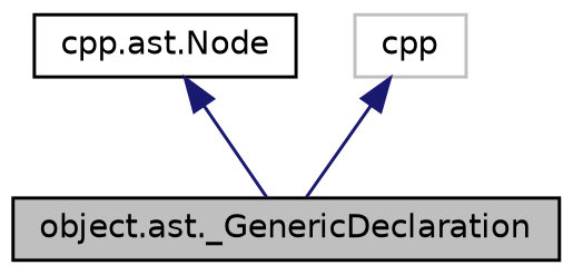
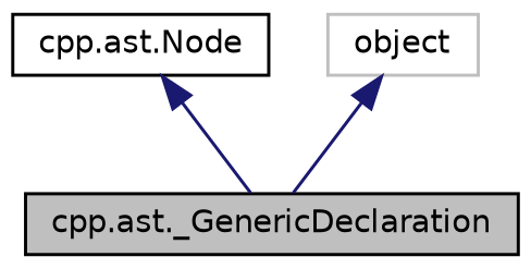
  digraph {
    node [color=black fillcolor=white fontname=Helvetica fontsize=10 shape=record style=filled]
    edge [color=midnightblue dir=back fontname=Helvetica fontsize=10 labelfontname=Helvetica labelfontsize=10 style=solid]
-   n1 [fillcolor=grey75 fontcolor=black height=0.2 label="object.ast._GenericDeclaration" width=0.4]
+   n1 [fillcolor=grey75 fontcolor=black height=0.2 label="cpp.ast._GenericDeclaration" width=0.4]
    n2 [height=0.2 label="cpp.ast.Node" width=0.4]
-   n3 [color=grey75 height=0.2 label=cpp width=0.4]
+   n3 [color=grey75 height=0.2 label=object width=0.4]
    n2 -> n1
    n3 -> n1
  }
